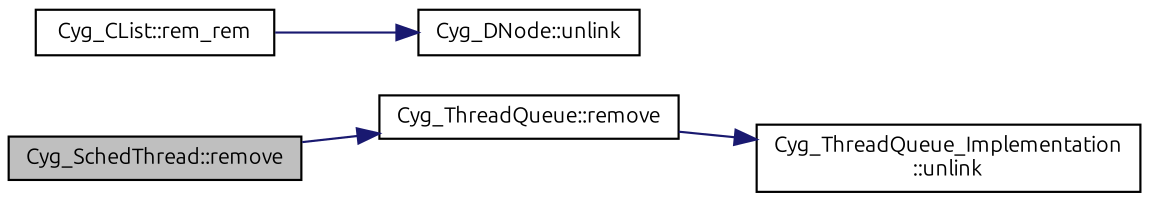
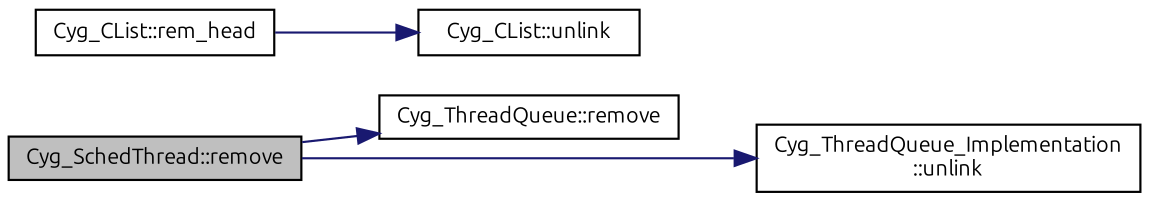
  digraph {
    fontname=Ubuntu
    rankdir=LR
    node [color=black fillcolor=white fontname=Ubuntu fontsize=10 shape=record style=filled]
    edge [color=midnightblue fontname=Ubuntu fontsize=10 labelfontname=Helvetica labelfontsize=10 style=solid]
    n1 [fillcolor=grey75 fontcolor=black height=0.2 label="Cyg_SchedThread::remove" width=0.4]
    n2 [height=0.2 label="Cyg_ThreadQueue::remove" width=0.4]
    n3 [height=0.2 label="Cyg_ThreadQueue_Implementation\l::unlink" width=0.4]
-   n4 [height=0.2 label="Cyg_CList::rem_rem" width=0.4]
-   n5 [height=0.2 label="Cyg_DNode::unlink" width=0.4]
+   n4 [height=0.2 label="Cyg_CList::rem_head" width=0.4]
+   n5 [height=0.2 label="Cyg_CList::unlink" width=0.4]
    n1 -> n2
-   n2 -> n3
+   n1 -> n3
    n4 -> n5
  }
